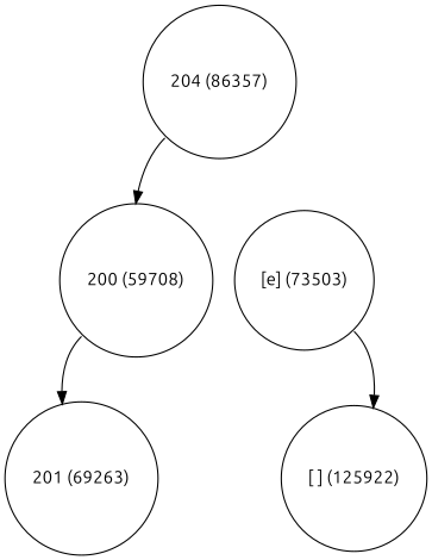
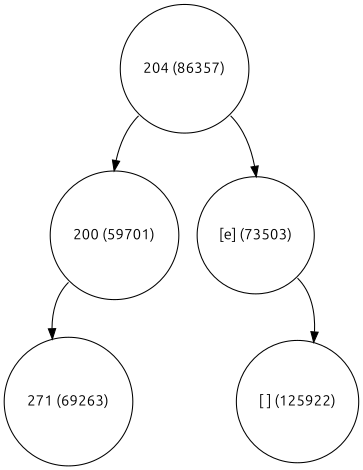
  digraph {
    fontname=Ubuntu
    node [fontname=Ubuntu shape=circle]
    edge [fontname=Ubuntu tailport=sw]
    n1 [label="204 (86357)" width=0.5]
-   n2 [label="200 (59708)" width=0.5]
+   n2 [label="200 (59701)" width=0.5]
    n3 [label="[e] (73503)" width=0.5]
-   n4 [label="201 (69263)" width=0.5]
+   n4 [label="271 (69263)" width=0.5]
    n5 [label="[ ] (125922)" width=0.5]
    n1 -> n2
+   n1 -> n3 [tailport=se]
    n2 -> n4
    n3 -> n5 [tailport=se]
  }
